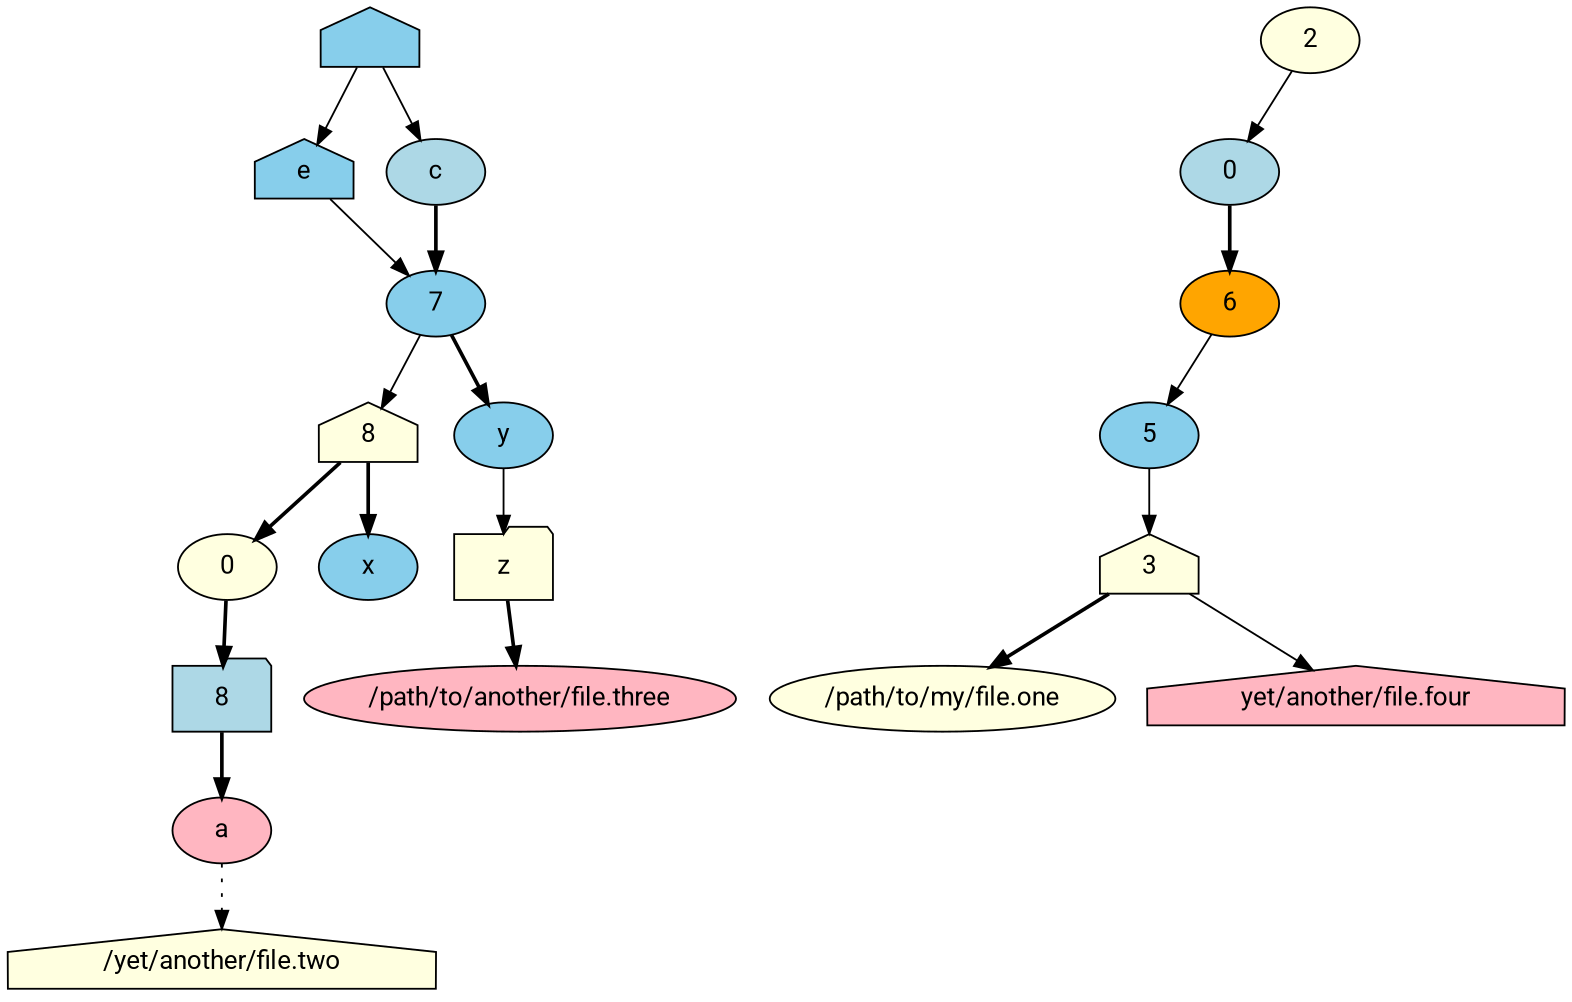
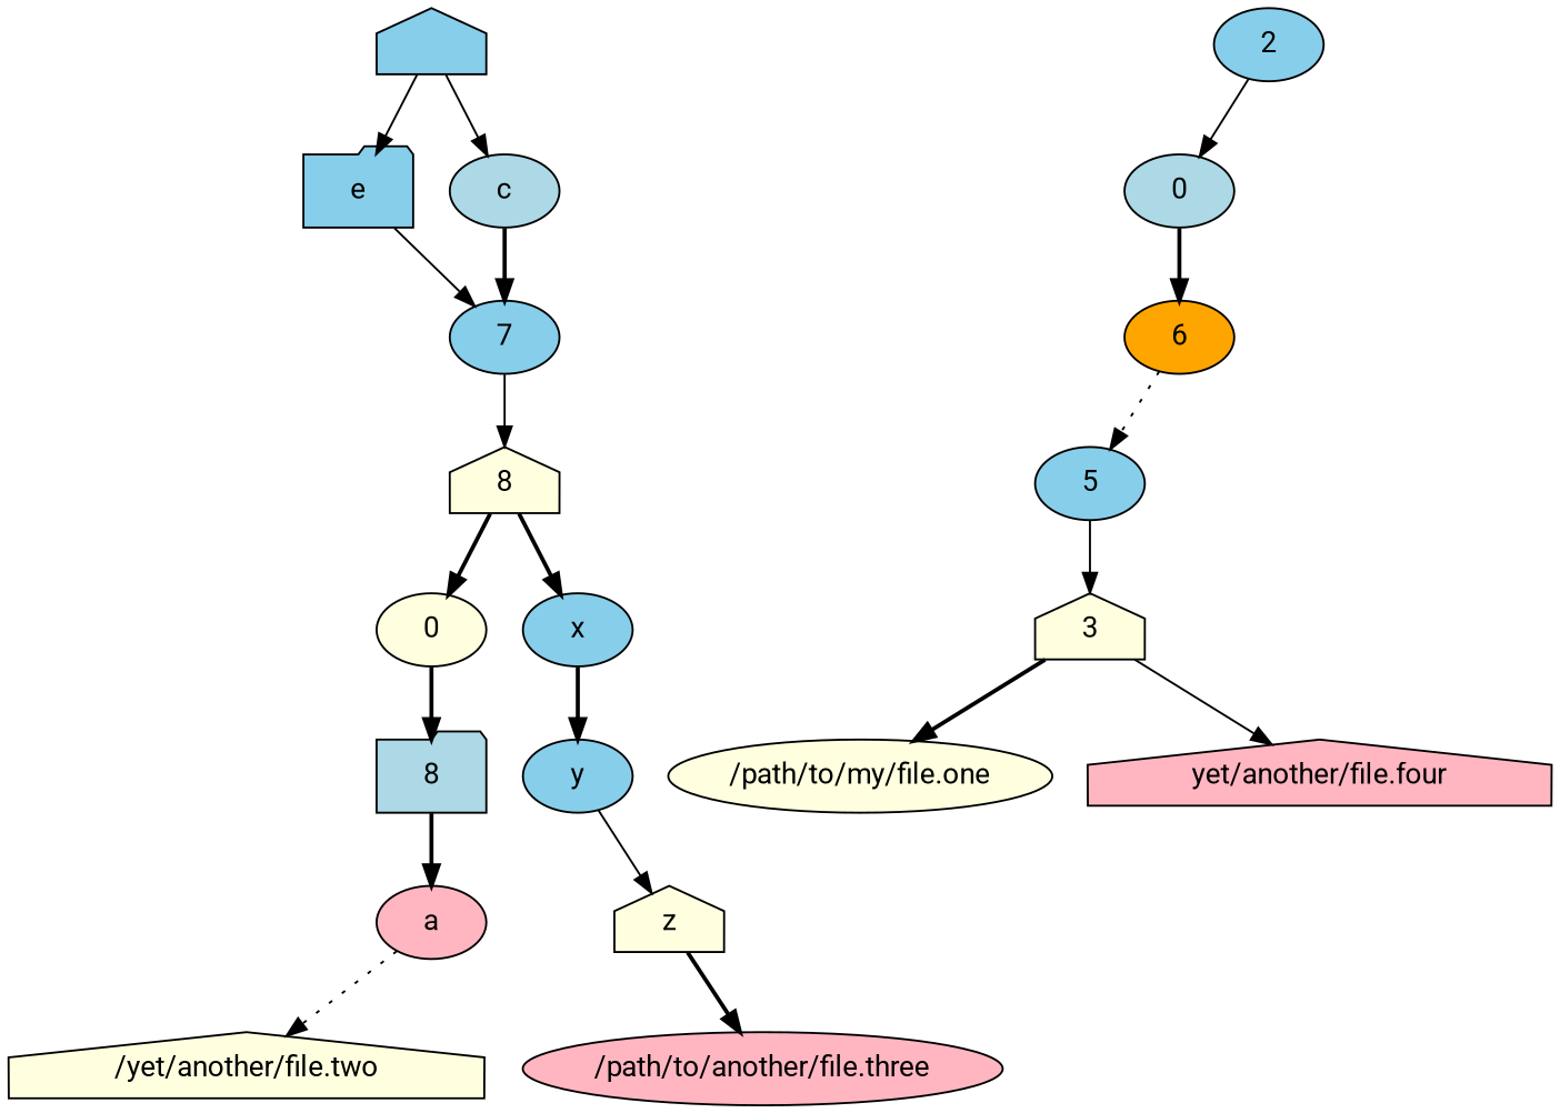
  digraph {
    fontname=Roboto
    node [fillcolor=skyblue fontname=Roboto shape=ellipse style=filled]
    edge [fontname=Roboto style=bold]
    n1 [label=" " shape=house]
-   n2 [label=e shape=house]
+   n2 [label=e shape=folder]
    n3 [fillcolor=lightblue label=c]
    invis_02 [style=invis fillcolor="" shape=""]
    n5 [label=7]
-   n6 [fillcolor=lightyellow label=2]
+   n6 [label=2]
    n7 [fillcolor=lightblue label=0]
    invis_03 [style=invis fillcolor="" shape=""]
    n9 [fillcolor=lightyellow label=8 shape=house]
    n10 [fillcolor=orange label=6]
    n11 [label=5]
    invis_05 [style=invis fillcolor="" shape=""]
    n13 [fillcolor=lightyellow label=3 shape=house]
    n14 [fillcolor=lightyellow label="/path/to/my/file.one"]
    n15 [fillcolor=lightpink label="yet/another/file.four" shape=house]
    n16 [fillcolor=lightyellow label=0]
    n17 [label=x]
    n18 [fillcolor=lightblue label=8 shape=folder]
    n19 [label=y]
    n20 [fillcolor=lightpink label=a]
    n21 [fillcolor=lightyellow label="/yet/another/file.two" shape=house]
-   n22 [fillcolor=lightyellow label=z shape=folder]
+   n22 [fillcolor=lightyellow label=z shape=house]
    n23 [fillcolor=lightpink label="/path/to/another/file.three"]
    invis_01 [style=invis fillcolor="" shape=""]
    n1 -> n2 [style=solid]
    n1 -> n3 [style=solid]
    n2 -> invis_02 [style=invis]
    n2 -> n5 [style=solid]
    n3 -> n5
    n5 -> n9 [style=solid]
    n6 -> n7 [style=solid]
    n6 -> invis_03 [style=invis]
    n7 -> n10
    n9 -> n16
    n9 -> n17
-   n10 -> n11 [style=solid]
+   n10 -> n11 [style=dotted]
    n10 -> invis_05 [style=invis]
    n11 -> n13 [style=solid]
    n13 -> n14
    n13 -> n15 [style=solid]
    n16 -> n18
-   n5 -> n19
+   n17 -> n19
    n18 -> n20
    n19 -> n22 [style=solid]
    n20 -> n21 [style=dotted]
    n22 -> n23
  }
